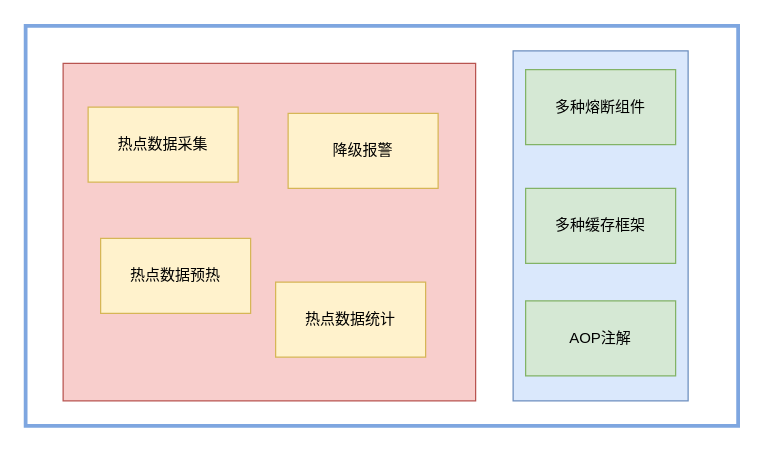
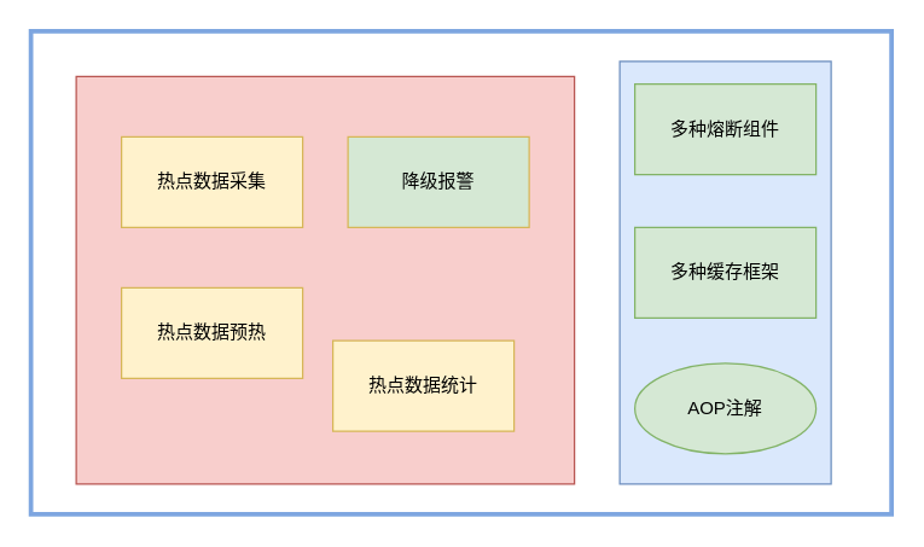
  <mxCell id="0" />
  <mxCell id="1" parent="0" />
  <mxCell id="2" value="" style="rounded=0;whiteSpace=wrap;html=1;strokeColor=#b85450;fillColor=#f8cecc;" vertex="1" parent="1"><mxGeometry x="50" y="50" width="330" height="270" as="geometry" /></mxCell>
  <mxCell id="3" value="" style="rounded=0;whiteSpace=wrap;html=1;strokeColor=#6c8ebf;fillColor=#dae8fc;" vertex="1" parent="1"><mxGeometry x="410" y="40" width="140" height="280" as="geometry" /></mxCell>
  <mxCell id="4" value="" style="rounded=0;whiteSpace=wrap;html=1;fillColor=none;strokeColor=#7EA6E0;strokeWidth=3;" vertex="1" parent="1"><mxGeometry x="20" y="20" width="570" height="320" as="geometry" /></mxCell>
  <mxCell id="5" value="多种熔断组件" style="rounded=0;whiteSpace=wrap;html=1;strokeColor=#82b366;fillColor=#d5e8d4;" vertex="1" parent="1"><mxGeometry x="420" y="55" width="120" height="60" as="geometry" /></mxCell>
  <mxCell id="6" value="多种缓存框架" style="rounded=0;whiteSpace=wrap;html=1;strokeColor=#82b366;fillColor=#d5e8d4;" vertex="1" parent="1"><mxGeometry x="420" y="150" width="120" height="60" as="geometry" /></mxCell>
- <mxCell id="7" value="AOP注解" style="rounded=0;whiteSpace=wrap;html=1;strokeColor=#82b366;fillColor=#d5e8d4;" vertex="1" parent="1"><mxGeometry x="420" y="240" width="120" height="60" as="geometry" /></mxCell>
- <mxCell id="8" value="热点数据采集" style="rounded=0;whiteSpace=wrap;html=1;fillColor=#fff2cc;strokeColor=#d6b656;" vertex="1" parent="1"><mxGeometry x="70" y="85" width="120" height="60" as="geometry" /></mxCell>
- <mxCell id="9" value="降级报警" style="rounded=0;whiteSpace=wrap;html=1;fillColor=#fff2cc;strokeColor=#d6b656;" vertex="1" parent="1"><mxGeometry x="230" y="90" width="120" height="60" as="geometry" /></mxCell>
+ <mxCell id="7" value="AOP注解" style="ellipse;whiteSpace=wrap;html=1;strokeColor=#82b366;fillColor=#d5e8d4;" vertex="1" parent="1"><mxGeometry x="420" y="240" width="120" height="60" as="geometry" /></mxCell>
+ <mxCell id="8" value="热点数据采集" style="rounded=0;whiteSpace=wrap;html=1;fillColor=#fff2cc;strokeColor=#d6b656;" vertex="1" parent="1"><mxGeometry x="80" y="90" width="120" height="60" as="geometry" /></mxCell>
+ <mxCell id="9" value="降级报警" style="rounded=0;whiteSpace=wrap;html=1;fillColor=#d5e8d4;strokeColor=#d6b656;" vertex="1" parent="1"><mxGeometry x="230" y="90" width="120" height="60" as="geometry" /></mxCell>
  <mxCell id="10" value="热点数据预热" style="rounded=0;whiteSpace=wrap;html=1;fillColor=#fff2cc;strokeColor=#d6b656;" vertex="1" parent="1"><mxGeometry x="80" y="190" width="120" height="60" as="geometry" /></mxCell>
  <mxCell id="11" value="热点数据统计" style="rounded=0;whiteSpace=wrap;html=1;fillColor=#fff2cc;strokeColor=#d6b656;" vertex="1" parent="1"><mxGeometry x="220" y="225" width="120" height="60" as="geometry" /></mxCell>
